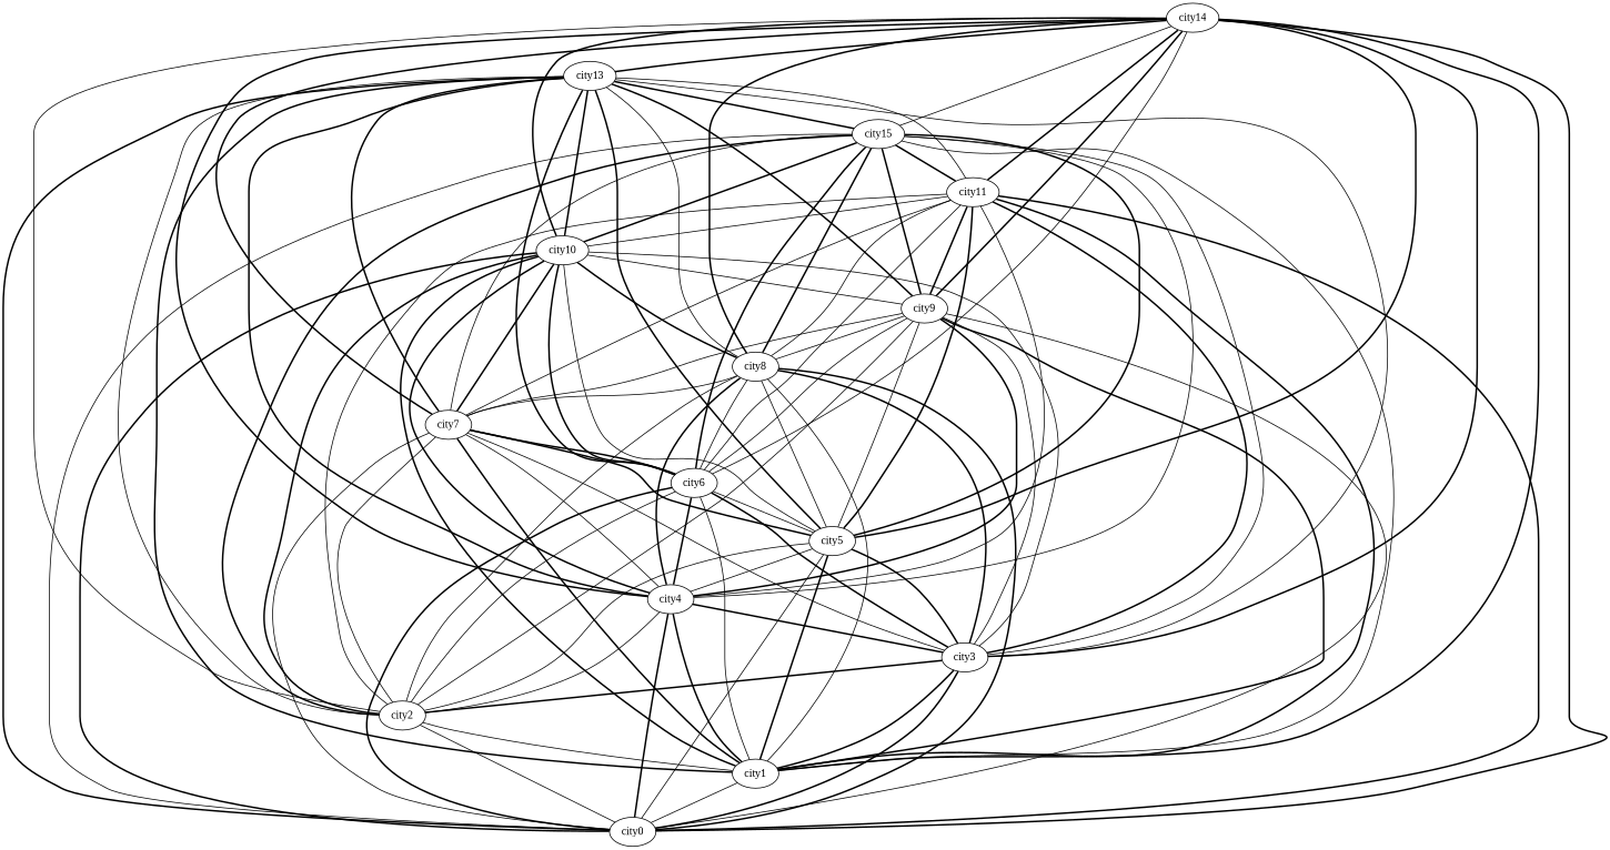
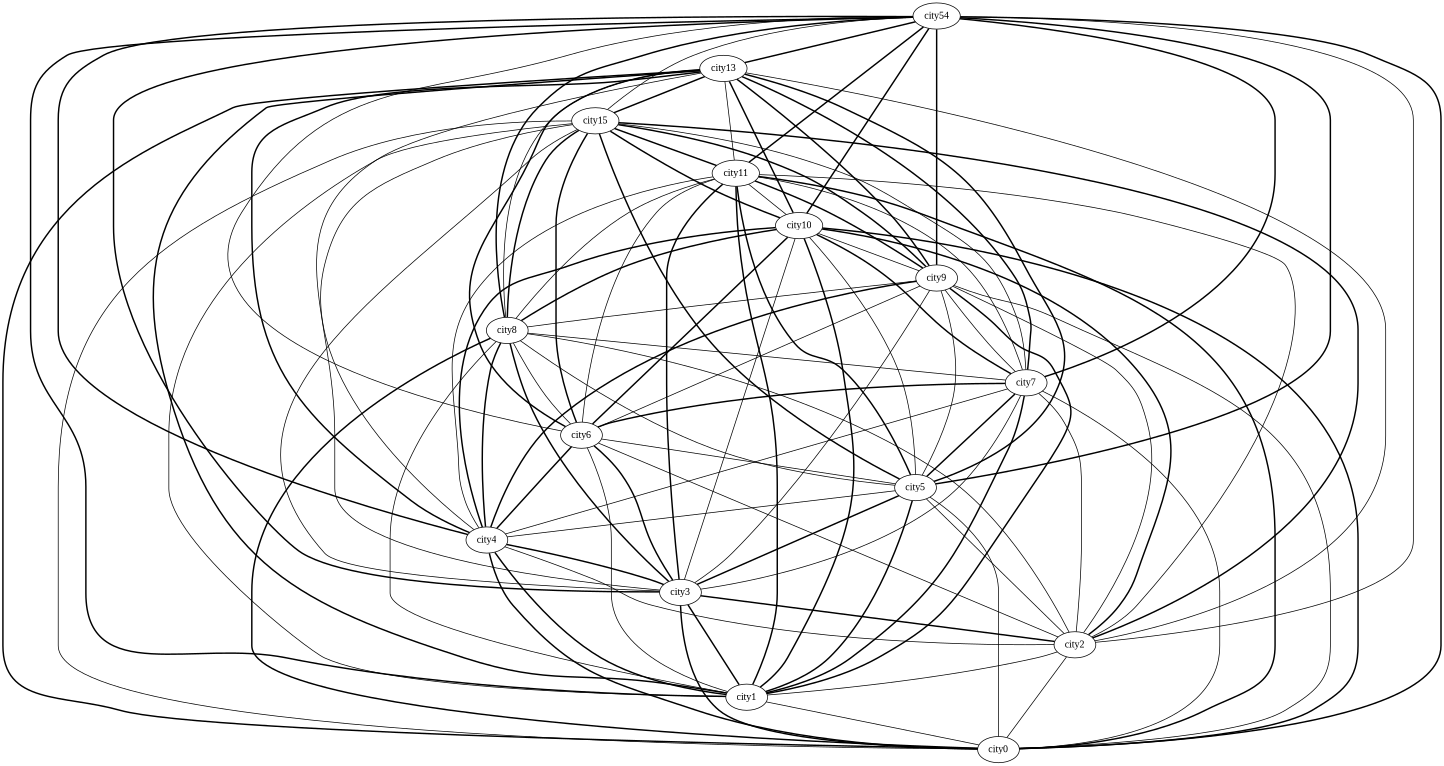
  graph {
    fontname="Liberation Serif"
    node [fontname="Liberation Serif"]
    edge [fontname="Liberation Serif" style=bold]
    city1
    city0
    city2
    city3
    city4
    city5
    city6
    city7
    city8
    city9
    city10
    city11
    n13 [label=city15]
    city13
-   city14
+   city14 [label=city54]
    city1 -- city0 [style=solid]
    city2 -- city1 [style=solid]
    city2 -- city0 [style=solid]
    city3 -- city1
    city3 -- city0
    city3 -- city2
    city4 -- city1
    city4 -- city0
    city4 -- city2 [style=solid]
    city4 -- city3
    city5 -- city1
    city5 -- city0 [style=solid]
    city5 -- city2 [style=solid]
    city5 -- city3
    city5 -- city4 [style=solid]
    city6 -- city1 [style=solid]
-   city6 -- city0
    city6 -- city2 [style=solid]
    city6 -- city3
    city6 -- city4
    city6 -- city5 [style=solid]
    city7 -- city1
    city7 -- city0 [style=solid]
    city7 -- city2 [style=solid]
    city7 -- city3 [style=solid]
    city7 -- city4 [style=solid]
    city7 -- city5
    city7 -- city6
    city8 -- city1 [style=solid]
    city8 -- city0
    city8 -- city2 [style=solid]
    city8 -- city3
    city8 -- city4
    city8 -- city5 [style=solid]
    city8 -- city6 [style=solid]
    city8 -- city7 [style=solid]
    city9 -- city1
    city9 -- city0 [style=solid]
    city9 -- city2 [style=solid]
    city9 -- city3 [style=solid]
    city9 -- city4
    city9 -- city5 [style=solid]
    city9 -- city6 [style=solid]
    city9 -- city7 [style=solid]
    city9 -- city8 [style=solid]
    city10 -- city1
    city10 -- city0
    city10 -- city2
    city10 -- city3 [style=solid]
    city10 -- city4
    city10 -- city5 [style=solid]
    city10 -- city6
    city10 -- city7
    city10 -- city8
    city10 -- city9 [style=solid]
    city11 -- city1
    city11 -- city0
    city11 -- city2 [style=solid]
    city11 -- city3
    city11 -- city4 [style=solid]
    city11 -- city5
    city11 -- city6 [style=solid]
    city11 -- city7 [style=solid]
    city11 -- city8 [style=solid]
    city11 -- city9
    city11 -- city10 [style=solid]
    n13 -- city1 [style=solid]
    n13 -- city0 [style=solid]
    n13 -- city2
    n13 -- city3 [style=solid]
    n13 -- city4 [style=solid]
    n13 -- city5
    n13 -- city6
    n13 -- city7 [style=solid]
    n13 -- city8
    n13 -- city9
    n13 -- city10
    n13 -- city11
    city13 -- city1
    city13 -- city0
    city13 -- city2 [style=solid]
    city13 -- city3 [style=solid]
    city13 -- city4
    city13 -- city5
    city13 -- city6
    city13 -- city7
    city13 -- city8 [style=solid]
    city13 -- city9
    city13 -- city10
    city13 -- city11 [style=solid]
    city13 -- n13
    city14 -- city1
    city14 -- city0
    city14 -- city2 [style=solid]
    city14 -- city3
    city14 -- city4
    city14 -- city5
    city14 -- city6 [style=solid]
    city14 -- city7
    city14 -- city8
    city14 -- city9
    city14 -- city10
    city14 -- city11
    city14 -- n13 [style=solid]
    city14 -- city13
  }
